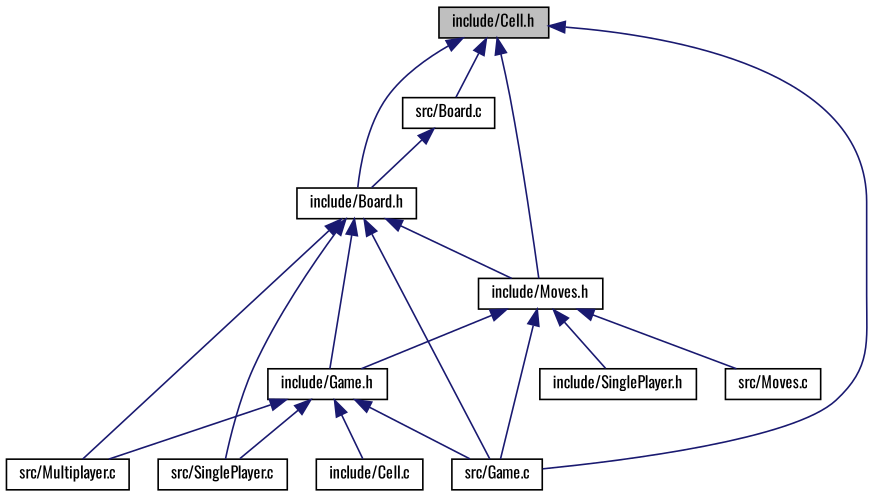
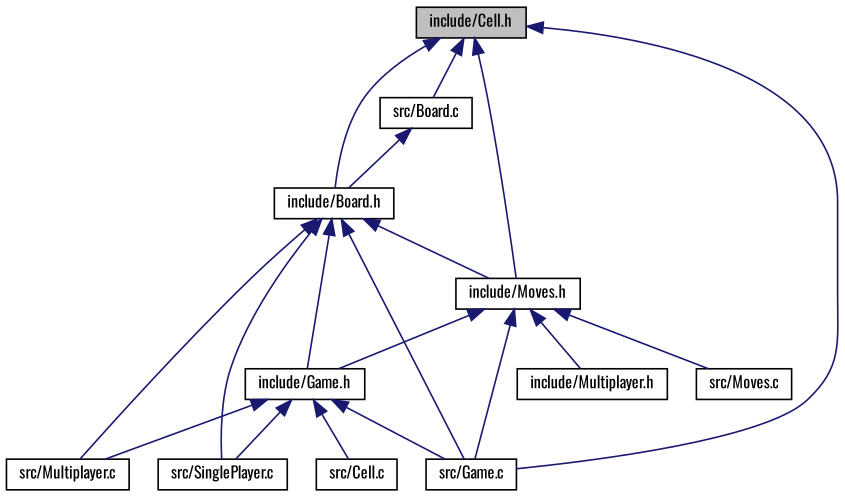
  digraph {
    fontname=Oswald
    node [color=black fontname=Oswald fontsize=10 shape=record]
    edge [color=midnightblue dir=back fontname=Oswald fontsize=10 labelfontname=Helvetica labelfontsize=10 style=solid]
    n1 [fillcolor=grey75 fontcolor=black height=0.2 label="include/Cell.h" style=filled width=0.4]
    n2 [height=0.2 label="include/Board.h" width=0.4]
    n3 [height=0.2 label="src/Game.c" width=0.4]
    n4 [height=0.2 label="include/Moves.h" width=0.4]
    n5 [height=0.2 label="src/Board.c" width=0.4]
    n6 [height=0.2 label="include/Game.h" width=0.4]
    n7 [height=0.2 label="src/Multiplayer.c" width=0.4]
    n8 [height=0.2 label="src/SinglePlayer.c" width=0.4]
-   n9 [height=0.2 label="include/SinglePlayer.h" width=0.4]
+   n9 [height=0.2 label="include/Multiplayer.h" width=0.4]
    n10 [height=0.2 label="src/Moves.c" width=0.4]
-   n11 [height=0.2 label="include/Cell.c" width=0.4]
+   n11 [height=0.2 label="src/Cell.c" width=0.4]
    n1 -> n2
    n1 -> n3
    n1 -> n4
    n1 -> n5
    n2 -> n3
    n2 -> n4
    n2 -> n6
    n2 -> n7
    n2 -> n8
    n4 -> n3
    n4 -> n6
    n4 -> n9
    n4 -> n10
    n5 -> n2
    n6 -> n3
    n6 -> n7
    n6 -> n8
    n6 -> n11
  }
